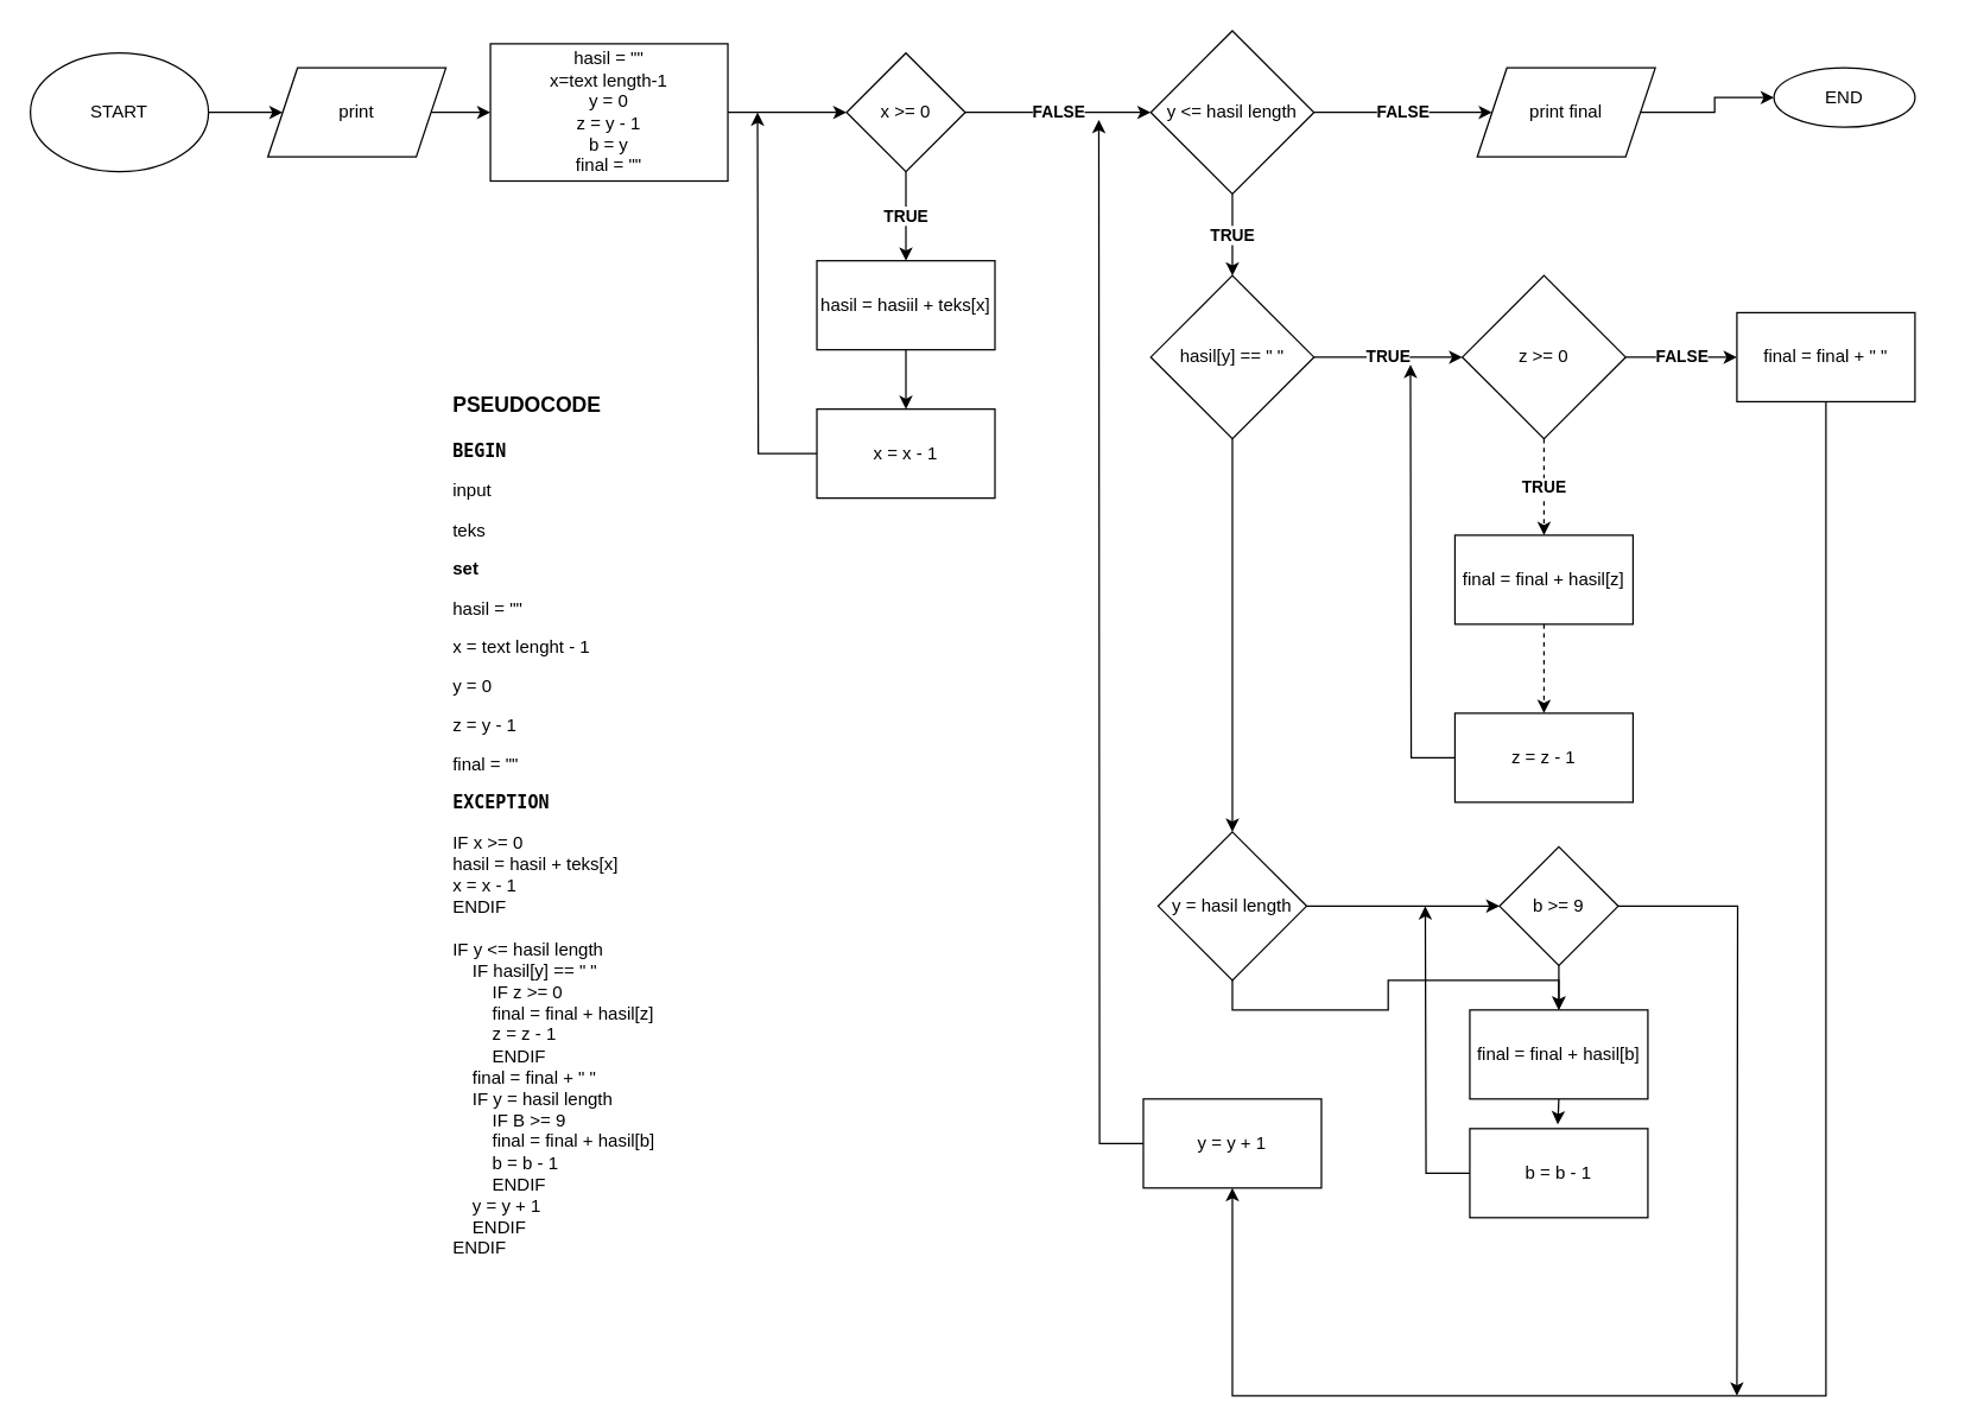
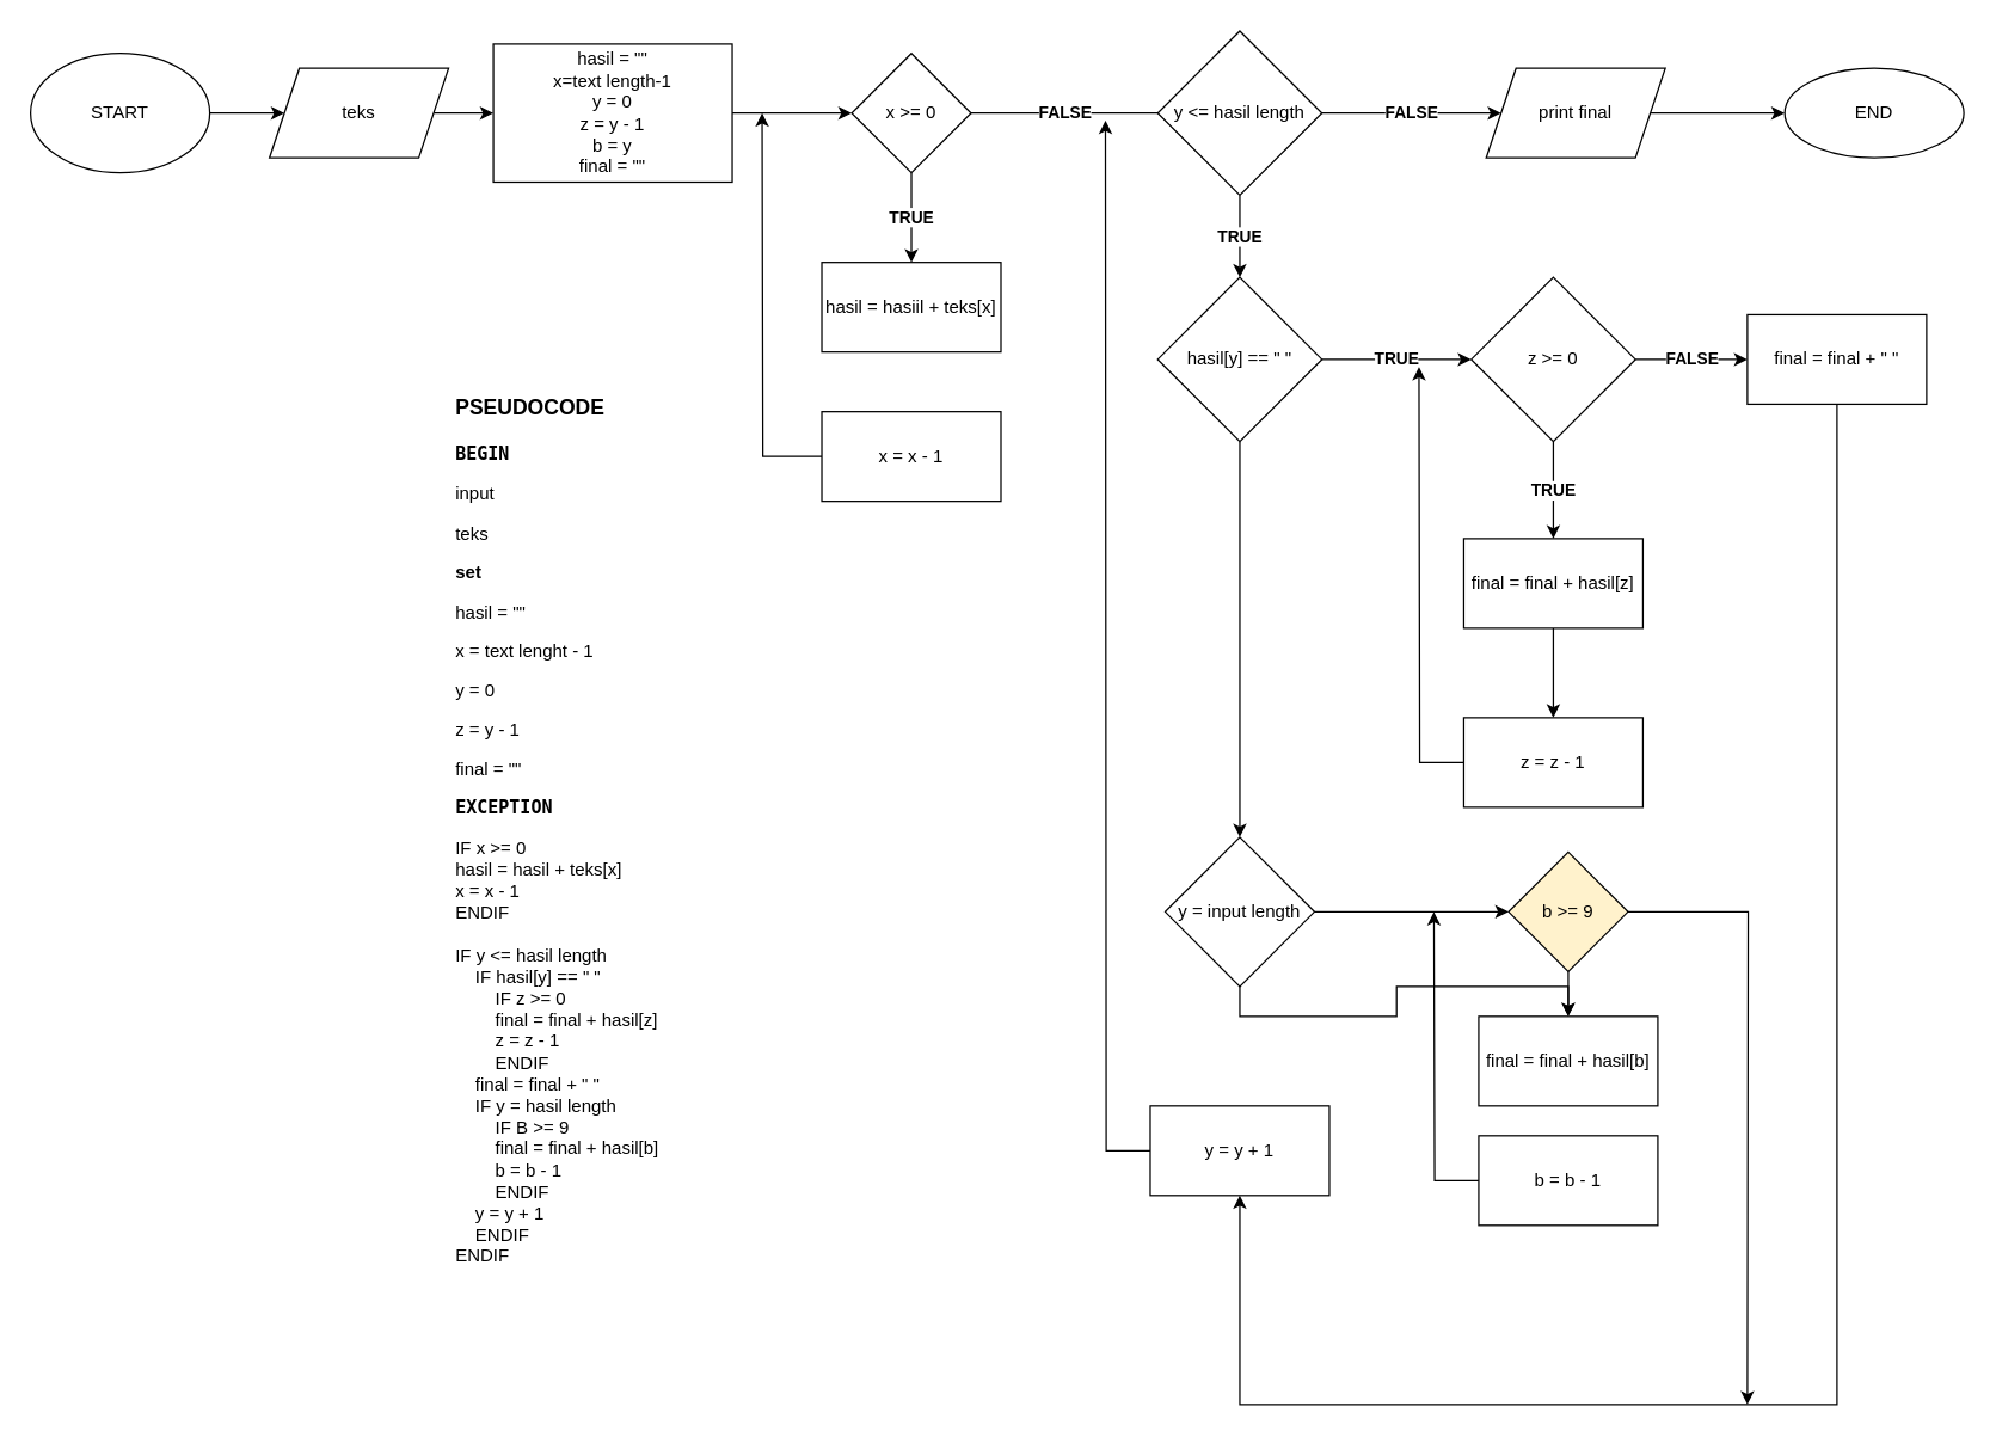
  <mxCell id="0" />
  <mxCell id="1" parent="0" />
  <mxCell id="2" style="edgeStyle=orthogonalEdgeStyle;rounded=0;orthogonalLoop=1;jettySize=auto;html=1;exitX=1;exitY=0.5;exitDx=0;exitDy=0;entryX=0;entryY=0.5;entryDx=0;entryDy=0;" parent="1" source="3" target="5" edge="1"><mxGeometry relative="1" as="geometry" /></mxCell>
  <mxCell id="3" value="START" style="ellipse;whiteSpace=wrap;html=1;" parent="1" vertex="1"><mxGeometry x="20" y="35" width="120" height="80" as="geometry" /></mxCell>
  <mxCell id="4" style="edgeStyle=orthogonalEdgeStyle;rounded=0;orthogonalLoop=1;jettySize=auto;html=1;exitX=1;exitY=0.5;exitDx=0;exitDy=0;entryX=0;entryY=0.5;entryDx=0;entryDy=0;" parent="1" source="5" target="7" edge="1"><mxGeometry relative="1" as="geometry" /></mxCell>
- <mxCell id="5" value="print" style="shape=parallelogram;perimeter=parallelogramPerimeter;whiteSpace=wrap;html=1;fixedSize=1;" parent="1" vertex="1"><mxGeometry x="180" y="45" width="120" height="60" as="geometry" /></mxCell>
+ <mxCell id="5" value="teks" style="shape=parallelogram;perimeter=parallelogramPerimeter;whiteSpace=wrap;html=1;fixedSize=1;" parent="1" vertex="1"><mxGeometry x="180" y="45" width="120" height="60" as="geometry" /></mxCell>
  <mxCell id="6" style="edgeStyle=orthogonalEdgeStyle;rounded=0;orthogonalLoop=1;jettySize=auto;html=1;exitX=1;exitY=0.5;exitDx=0;exitDy=0;entryX=0;entryY=0.5;entryDx=0;entryDy=0;" parent="1" source="7" target="10" edge="1"><mxGeometry relative="1" as="geometry" /></mxCell>
  <mxCell id="7" value="&lt;div&gt;hasil = &quot;&quot;&lt;/div&gt;&lt;div&gt;x=text length-1&lt;br&gt;&lt;/div&gt;&lt;div&gt;y = 0&lt;/div&gt;&lt;div&gt;&lt;div&gt;z = y - 1&lt;/div&gt;&lt;div&gt;b = y&lt;br&gt;&lt;/div&gt;&lt;div&gt;final = &quot;&quot;&lt;br&gt;&lt;/div&gt;&lt;/div&gt;" style="rounded=0;whiteSpace=wrap;html=1;" parent="1" vertex="1"><mxGeometry x="330" y="28.75" width="160" height="92.5" as="geometry" /></mxCell>
  <mxCell id="8" value="&lt;b&gt;TRUE&lt;/b&gt;" style="edgeStyle=orthogonalEdgeStyle;rounded=0;orthogonalLoop=1;jettySize=auto;html=1;exitX=0.5;exitY=1;exitDx=0;exitDy=0;entryX=0.5;entryY=0;entryDx=0;entryDy=0;" parent="1" source="10" target="12" edge="1"><mxGeometry relative="1" as="geometry" /></mxCell>
- <mxCell id="9" value="&lt;b&gt;FALSE&lt;/b&gt;" style="edgeStyle=orthogonalEdgeStyle;rounded=0;orthogonalLoop=1;jettySize=auto;html=1;exitX=1;exitY=0.5;exitDx=0;exitDy=0;entryX=0;entryY=0.5;entryDx=0;entryDy=0;" parent="1" source="10" target="17" edge="1"><mxGeometry relative="1" as="geometry" /></mxCell>
+ <mxCell id="9" value="&lt;b&gt;FALSE&lt;/b&gt;" style="edgeStyle=orthogonalEdgeStyle;rounded=0;orthogonalLoop=1;jettySize=auto;html=1;exitX=1;exitY=0.5;exitDx=0;exitDy=0;entryX=0;entryY=0.5;entryDx=0;entryDy=0;endArrow=none;" parent="1" source="10" target="17" edge="1"><mxGeometry relative="1" as="geometry" /></mxCell>
  <mxCell id="10" value="x &amp;gt;= 0" style="rhombus;whiteSpace=wrap;html=1;" parent="1" vertex="1"><mxGeometry x="570" y="35" width="80" height="80" as="geometry" /></mxCell>
- <mxCell id="11" style="edgeStyle=orthogonalEdgeStyle;rounded=0;orthogonalLoop=1;jettySize=auto;html=1;exitX=0.5;exitY=1;exitDx=0;exitDy=0;entryX=0.5;entryY=0;entryDx=0;entryDy=0;" parent="1" source="12" target="14" edge="1"><mxGeometry relative="1" as="geometry" /></mxCell>
  <mxCell id="12" value="hasil = hasiil + teks[x]" style="rounded=0;whiteSpace=wrap;html=1;" parent="1" vertex="1"><mxGeometry x="550" y="175" width="120" height="60" as="geometry" /></mxCell>
  <mxCell id="13" style="edgeStyle=orthogonalEdgeStyle;rounded=0;orthogonalLoop=1;jettySize=auto;html=1;exitX=0;exitY=0.5;exitDx=0;exitDy=0;" parent="1" source="14" edge="1"><mxGeometry relative="1" as="geometry"><mxPoint x="510" y="75" as="targetPoint" /></mxGeometry></mxCell>
  <mxCell id="14" value="x = x - 1" style="rounded=0;whiteSpace=wrap;html=1;" parent="1" vertex="1"><mxGeometry x="550" y="275" width="120" height="60" as="geometry" /></mxCell>
  <mxCell id="15" value="&lt;b&gt;TRUE&lt;/b&gt;" style="edgeStyle=orthogonalEdgeStyle;rounded=0;orthogonalLoop=1;jettySize=auto;html=1;" parent="1" source="17" target="20" edge="1"><mxGeometry relative="1" as="geometry" /></mxCell>
  <mxCell id="16" value="&lt;b&gt;FALSE&lt;/b&gt;" style="edgeStyle=orthogonalEdgeStyle;rounded=0;orthogonalLoop=1;jettySize=auto;html=1;" parent="1" source="17" target="31" edge="1"><mxGeometry relative="1" as="geometry" /></mxCell>
  <mxCell id="17" value="y &amp;lt;= hasil length" style="rhombus;whiteSpace=wrap;html=1;" parent="1" vertex="1"><mxGeometry x="775" y="20" width="110" height="110" as="geometry" /></mxCell>
  <mxCell id="18" value="&lt;b&gt;TRUE&lt;/b&gt;" style="edgeStyle=orthogonalEdgeStyle;rounded=0;orthogonalLoop=1;jettySize=auto;html=1;exitX=1;exitY=0.5;exitDx=0;exitDy=0;entryX=0;entryY=0.5;entryDx=0;entryDy=0;" parent="1" source="20" target="25" edge="1"><mxGeometry relative="1" as="geometry" /></mxCell>
  <mxCell id="19" value="" style="edgeStyle=orthogonalEdgeStyle;rounded=0;orthogonalLoop=1;jettySize=auto;html=1;" parent="1" source="20" target="37" edge="1"><mxGeometry relative="1" as="geometry" /></mxCell>
  <mxCell id="20" value="hasil[y] == &quot; &quot;" style="rhombus;whiteSpace=wrap;html=1;" parent="1" vertex="1"><mxGeometry x="775" y="185" width="110" height="110" as="geometry" /></mxCell>
  <mxCell id="21" style="edgeStyle=orthogonalEdgeStyle;rounded=0;orthogonalLoop=1;jettySize=auto;html=1;exitX=0;exitY=0.5;exitDx=0;exitDy=0;" parent="1" source="22" edge="1"><mxGeometry relative="1" as="geometry"><mxPoint x="740" y="80" as="targetPoint" /></mxGeometry></mxCell>
  <mxCell id="22" value="y = y + 1" style="whiteSpace=wrap;html=1;" parent="1" vertex="1"><mxGeometry x="770" y="740" width="120" height="60" as="geometry" /></mxCell>
- <mxCell id="23" value="&lt;b&gt;TRUE&lt;/b&gt;" style="edgeStyle=orthogonalEdgeStyle;rounded=0;orthogonalLoop=1;jettySize=auto;html=1;dashed=1;" parent="1" source="25" target="27" edge="1"><mxGeometry relative="1" as="geometry" /></mxCell>
+ <mxCell id="23" value="&lt;b&gt;TRUE&lt;/b&gt;" style="edgeStyle=orthogonalEdgeStyle;rounded=0;orthogonalLoop=1;jettySize=auto;html=1;" parent="1" source="25" target="27" edge="1"><mxGeometry relative="1" as="geometry" /></mxCell>
  <mxCell id="24" value="&lt;b&gt;FALSE&lt;/b&gt;" style="edgeStyle=orthogonalEdgeStyle;rounded=0;orthogonalLoop=1;jettySize=auto;html=1;" parent="1" source="25" target="34" edge="1"><mxGeometry relative="1" as="geometry" /></mxCell>
  <mxCell id="25" value="z &amp;gt;= 0" style="rhombus;whiteSpace=wrap;html=1;" parent="1" vertex="1"><mxGeometry x="985" y="185" width="110" height="110" as="geometry" /></mxCell>
- <mxCell id="26" value="" style="edgeStyle=orthogonalEdgeStyle;rounded=0;orthogonalLoop=1;jettySize=auto;html=1;dashed=1;" parent="1" source="27" target="29" edge="1"><mxGeometry relative="1" as="geometry" /></mxCell>
+ <mxCell id="26" value="" style="edgeStyle=orthogonalEdgeStyle;rounded=0;orthogonalLoop=1;jettySize=auto;html=1;" parent="1" source="27" target="29" edge="1"><mxGeometry relative="1" as="geometry" /></mxCell>
  <mxCell id="27" value="final = final + hasil[z]" style="whiteSpace=wrap;html=1;" parent="1" vertex="1"><mxGeometry x="980" y="360" width="120" height="60" as="geometry" /></mxCell>
  <mxCell id="28" style="edgeStyle=orthogonalEdgeStyle;rounded=0;orthogonalLoop=1;jettySize=auto;html=1;exitX=0;exitY=0.5;exitDx=0;exitDy=0;" parent="1" source="29" edge="1"><mxGeometry relative="1" as="geometry"><mxPoint x="950" y="245" as="targetPoint" /></mxGeometry></mxCell>
  <mxCell id="29" value="z = z - 1" style="whiteSpace=wrap;html=1;" parent="1" vertex="1"><mxGeometry x="980" y="480" width="120" height="60" as="geometry" /></mxCell>
  <mxCell id="30" value="" style="edgeStyle=orthogonalEdgeStyle;rounded=0;orthogonalLoop=1;jettySize=auto;html=1;" parent="1" source="31" target="32" edge="1"><mxGeometry relative="1" as="geometry" /></mxCell>
  <mxCell id="31" value="print final" style="shape=parallelogram;perimeter=parallelogramPerimeter;whiteSpace=wrap;html=1;fixedSize=1;" parent="1" vertex="1"><mxGeometry x="995" y="45" width="120" height="60" as="geometry" /></mxCell>
- <mxCell id="32" value="END" style="ellipse;whiteSpace=wrap;html=1;" parent="1" vertex="1"><mxGeometry x="1195" y="45" width="95" height="40" as="geometry" /></mxCell>
+ <mxCell id="32" value="END" style="ellipse;whiteSpace=wrap;html=1;" parent="1" vertex="1"><mxGeometry x="1195" y="45" width="120" height="60" as="geometry" /></mxCell>
  <mxCell id="33" style="edgeStyle=orthogonalEdgeStyle;rounded=0;orthogonalLoop=1;jettySize=auto;html=1;exitX=0.5;exitY=1;exitDx=0;exitDy=0;entryX=0.5;entryY=1;entryDx=0;entryDy=0;" parent="1" source="34" target="22" edge="1"><mxGeometry relative="1" as="geometry"><Array as="points"><mxPoint x="1230" y="940" /><mxPoint x="830" y="940" /></Array></mxGeometry></mxCell>
  <mxCell id="34" value="final = final + &quot; &quot;" style="whiteSpace=wrap;html=1;" parent="1" vertex="1"><mxGeometry x="1170" y="210" width="120" height="60" as="geometry" /></mxCell>
  <mxCell id="35" style="edgeStyle=orthogonalEdgeStyle;rounded=0;orthogonalLoop=1;jettySize=auto;html=1;exitX=0.5;exitY=1;exitDx=0;exitDy=0;" parent="1" source="37" target="42" edge="1"><mxGeometry relative="1" as="geometry" /></mxCell>
  <mxCell id="36" value="" style="edgeStyle=orthogonalEdgeStyle;rounded=0;orthogonalLoop=1;jettySize=auto;html=1;" parent="1" source="37" target="40" edge="1"><mxGeometry relative="1" as="geometry" /></mxCell>
- <mxCell id="37" value="y = hasil length" style="rhombus;whiteSpace=wrap;html=1;" parent="1" vertex="1"><mxGeometry x="780" y="560" width="100" height="100" as="geometry" /></mxCell>
+ <mxCell id="37" value="y = input length" style="rhombus;whiteSpace=wrap;html=1;" parent="1" vertex="1"><mxGeometry x="780" y="560" width="100" height="100" as="geometry" /></mxCell>
  <mxCell id="38" style="edgeStyle=orthogonalEdgeStyle;rounded=0;orthogonalLoop=1;jettySize=auto;html=1;exitX=0.5;exitY=1;exitDx=0;exitDy=0;entryX=0.5;entryY=0;entryDx=0;entryDy=0;" parent="1" source="40" target="42" edge="1"><mxGeometry relative="1" as="geometry" /></mxCell>
  <mxCell id="39" style="edgeStyle=orthogonalEdgeStyle;rounded=0;orthogonalLoop=1;jettySize=auto;html=1;exitX=1;exitY=0.5;exitDx=0;exitDy=0;" parent="1" source="40" edge="1"><mxGeometry relative="1" as="geometry"><mxPoint x="1170" y="940" as="targetPoint" /></mxGeometry></mxCell>
- <mxCell id="40" value="b &amp;gt;= 9" style="rhombus;whiteSpace=wrap;html=1;" parent="1" vertex="1"><mxGeometry x="1010" y="570" width="80" height="80" as="geometry" /></mxCell>
- <mxCell id="41" style="edgeStyle=orthogonalEdgeStyle;rounded=0;orthogonalLoop=1;jettySize=auto;html=1;exitX=0.5;exitY=1;exitDx=0;exitDy=0;entryX=0.494;entryY=-0.047;entryDx=0;entryDy=0;entryPerimeter=0;" parent="1" source="42" target="44" edge="1"><mxGeometry relative="1" as="geometry" /></mxCell>
+ <mxCell id="40" value="b &amp;gt;= 9" style="rhombus;whiteSpace=wrap;html=1;fillColor=#fff2cc;" parent="1" vertex="1"><mxGeometry x="1010" y="570" width="80" height="80" as="geometry" /></mxCell>
  <mxCell id="42" value="final = final + hasil[b]" style="rounded=0;whiteSpace=wrap;html=1;" parent="1" vertex="1"><mxGeometry x="990" y="680" width="120" height="60" as="geometry" /></mxCell>
  <mxCell id="43" style="edgeStyle=orthogonalEdgeStyle;rounded=0;orthogonalLoop=1;jettySize=auto;html=1;exitX=0;exitY=0.5;exitDx=0;exitDy=0;" parent="1" source="44" edge="1"><mxGeometry relative="1" as="geometry"><mxPoint x="960" y="610" as="targetPoint" /></mxGeometry></mxCell>
  <mxCell id="44" value="b = b - 1" style="rounded=0;whiteSpace=wrap;html=1;" parent="1" vertex="1"><mxGeometry x="990" y="760" width="120" height="60" as="geometry" /></mxCell>
  <mxCell id="45" value="&lt;h3&gt;PSEUDOCODE &lt;/h3&gt;&lt;h1&gt;&lt;/h1&gt;&lt;p&gt;&lt;b&gt;&lt;span style=&quot;font-family: monospace;&quot;&gt;BEGIN&lt;/span&gt;&lt;/b&gt;&lt;/p&gt;&lt;p&gt;input &lt;br&gt;&lt;/p&gt;&lt;p&gt;teks&lt;/p&gt;&lt;p&gt;&lt;b&gt;set&lt;/b&gt; &lt;br&gt;&lt;/p&gt;&lt;p&gt;hasil = &quot;&quot;&lt;/p&gt;&lt;p&gt;x = text lenght - 1&lt;/p&gt;&lt;p&gt;y = 0&lt;/p&gt;&lt;p&gt;z = y - 1&lt;/p&gt;&lt;p&gt;final = &quot;&quot;&lt;br&gt;&lt;/p&gt;&lt;p&gt;&lt;span style=&quot;font-family: monospace;&quot;&gt;&lt;b&gt;EXCEPTION&lt;/b&gt;&lt;br&gt;&lt;/span&gt;&lt;/p&gt;IF x &amp;gt;= 0&lt;br&gt;hasil = hasil + teks[x]&lt;br&gt;x = x - 1&lt;br&gt;ENDIF&lt;br&gt;&lt;br&gt;IF y &amp;lt;= hasil length&lt;br&gt;&amp;nbsp;&amp;nbsp;&amp;nbsp; IF hasil[y] == &quot; &quot;&lt;br&gt;&amp;nbsp;&amp;nbsp;&amp;nbsp;&amp;nbsp;&amp;nbsp;&amp;nbsp;&amp;nbsp; IF z &amp;gt;= 0&lt;br&gt;&amp;nbsp;&amp;nbsp;&amp;nbsp;&amp;nbsp;&amp;nbsp;&amp;nbsp;&amp;nbsp; final = final + hasil[z]&lt;br&gt;&amp;nbsp;&amp;nbsp;&amp;nbsp;&amp;nbsp;&amp;nbsp;&amp;nbsp;&amp;nbsp; z = z - 1&lt;br&gt;&amp;nbsp;&amp;nbsp;&amp;nbsp;&amp;nbsp;&amp;nbsp;&amp;nbsp;&amp;nbsp; ENDIF&lt;br&gt;&lt;div&gt;&amp;nbsp;&amp;nbsp;&amp;nbsp; final = final + &quot; &quot;&lt;/div&gt;&lt;div&gt;&amp;nbsp;&amp;nbsp;&amp;nbsp; IF y = hasil length&lt;/div&gt;&lt;div&gt;&lt;span style=&quot;white-space: pre;&quot;&gt;&#09;&lt;/span&gt;IF B &amp;gt;= 9&lt;/div&gt;&lt;div&gt;&lt;span style=&quot;white-space: pre;&quot;&gt;&#09;&lt;/span&gt;final = final + hasil[b]&lt;/div&gt;&lt;div&gt;&amp;nbsp;&amp;nbsp;&amp;nbsp;&amp;nbsp;&amp;nbsp;&amp;nbsp;&amp;nbsp; b = b - 1&lt;/div&gt;&lt;div&gt;&lt;span style=&quot;white-space: pre;&quot;&gt;&#09;&lt;/span&gt;ENDIF&lt;br&gt;&lt;/div&gt;&amp;nbsp;&amp;nbsp;&amp;nbsp; y = y + 1&lt;br&gt;&amp;nbsp;&amp;nbsp;&amp;nbsp; ENDIF&lt;br&gt;ENDIF&lt;br&gt;&lt;br&gt;print final &lt;br&gt;&lt;br&gt;END&lt;div&gt;&lt;span style=&quot;&quot;&gt;&#09;&lt;/span&gt;&lt;br&gt;&lt;/div&gt;" style="text;html=1;strokeColor=none;fillColor=none;spacing=5;spacingTop=-20;whiteSpace=wrap;overflow=hidden;rounded=0;" parent="1" vertex="1"><mxGeometry x="300" y="260" width="190" height="590" as="geometry" /></mxCell>
